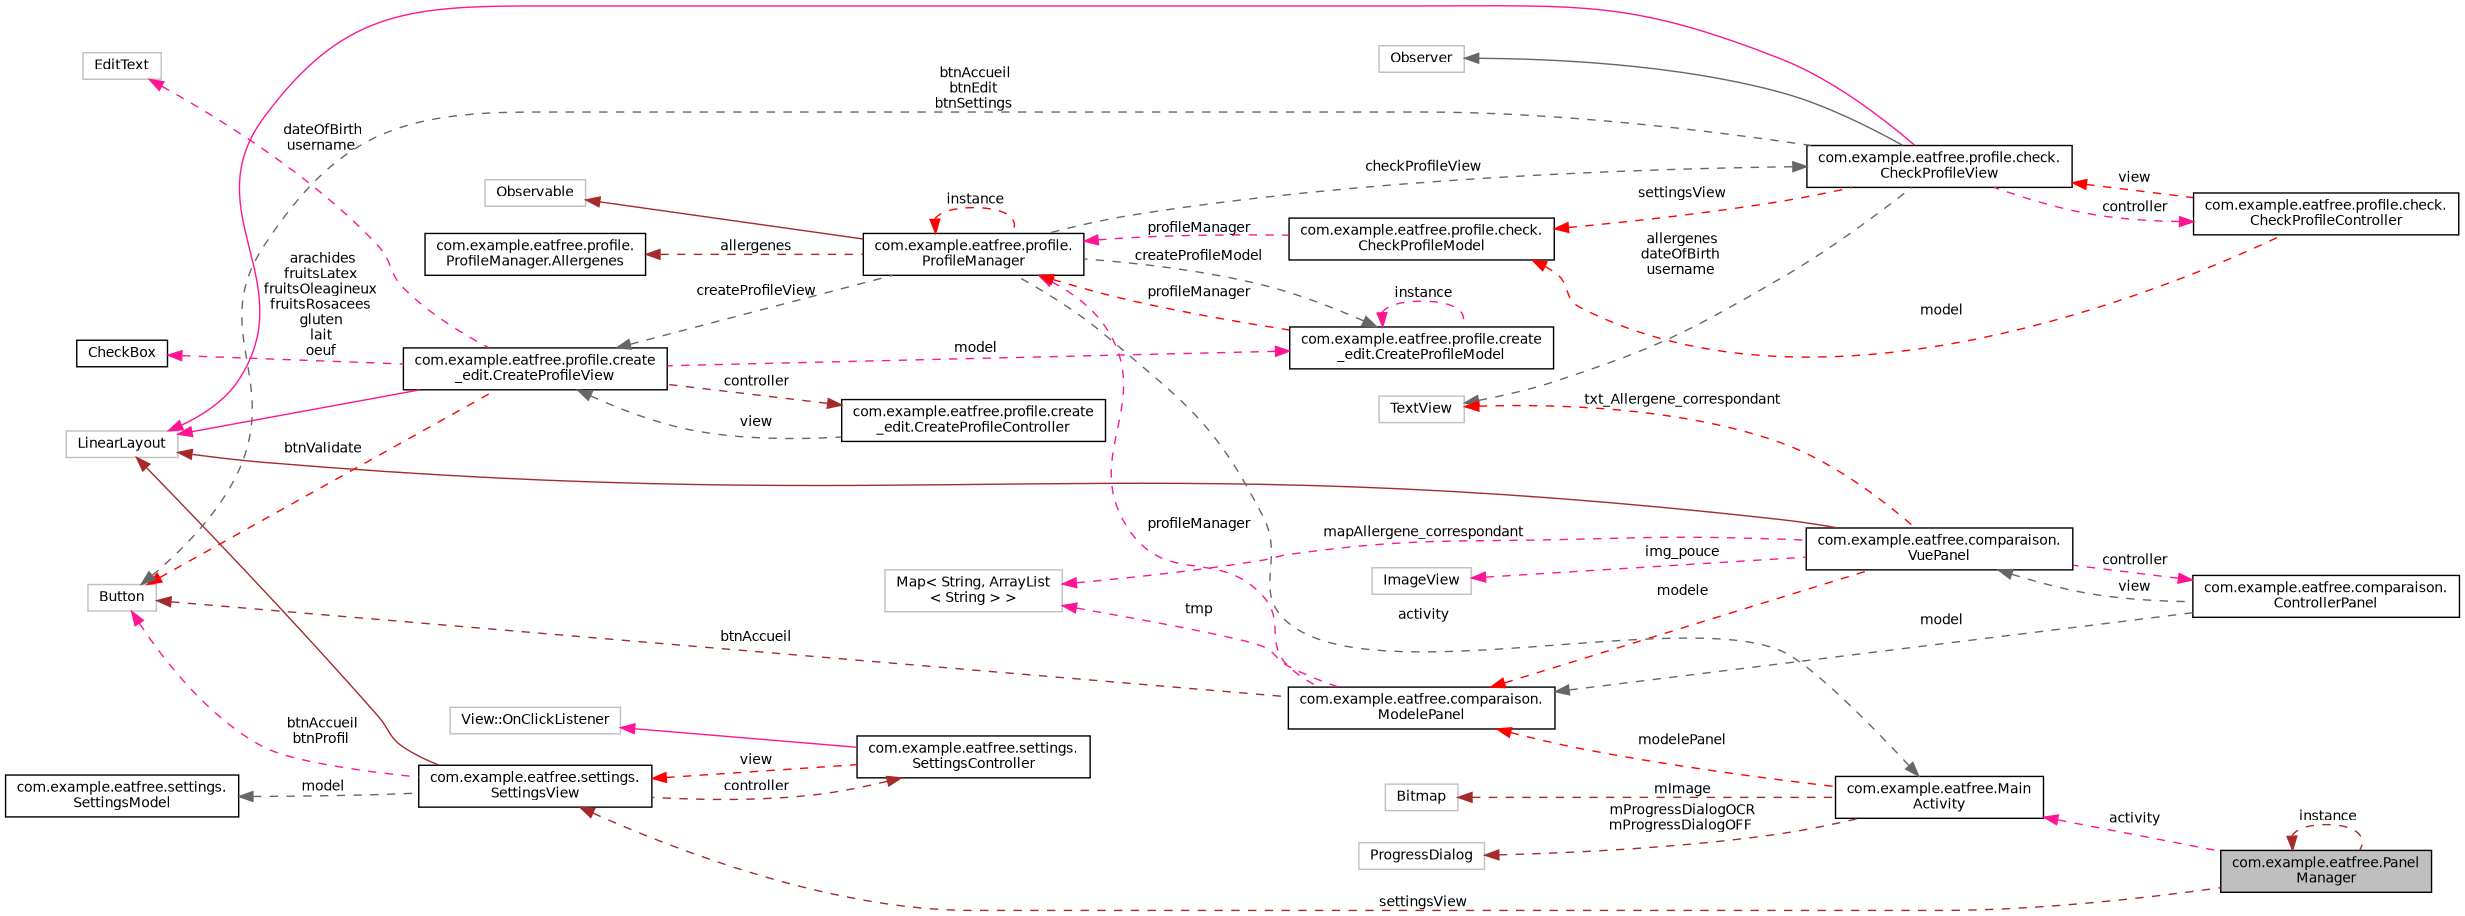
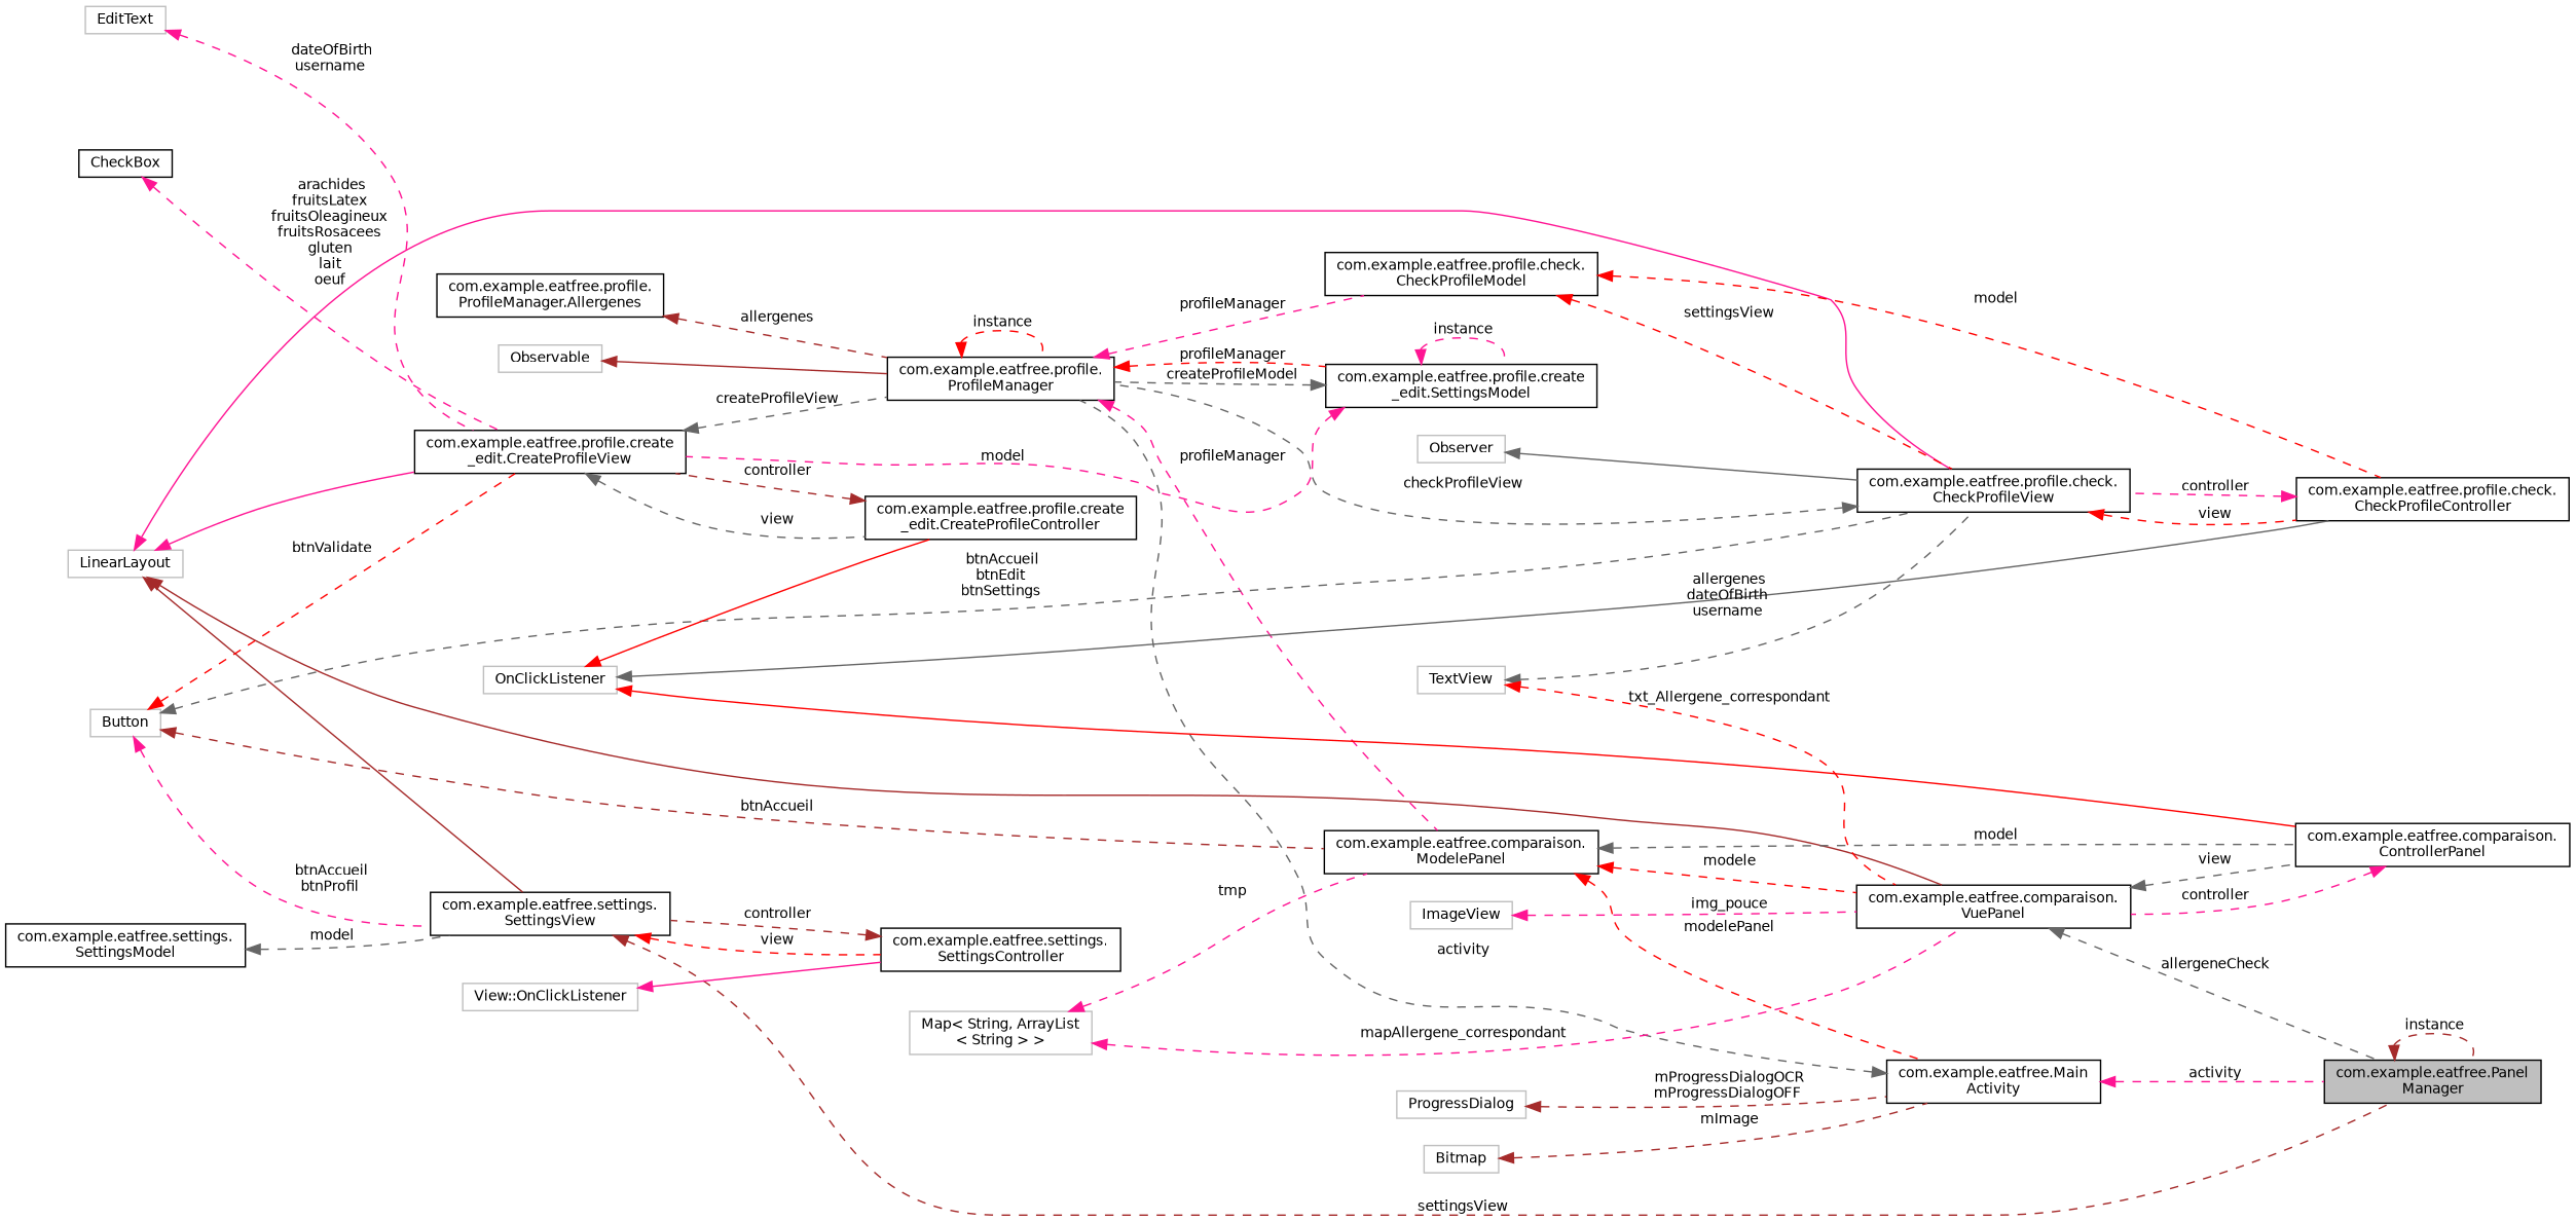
  digraph {
    rankdir=LR
    node [color=black fillcolor=white fontname=Helvetica fontsize=10 shape=record style=filled]
    edge [color=deeppink dir=back fontname=Helvetica fontsize=10 labelfontname=Helvetica labelfontsize=10 style=dashed]
    n1 [fillcolor=grey75 fontcolor=black height=0.2 label="com.example.eatfree.Panel\lManager" width=0.4]
    n2 [height=0.2 label="com.example.eatfree.settings.\lSettingsView" width=0.4]
    n3 [height=0.2 label="com.example.eatfree.settings.\lSettingsController" width=0.4]
    n4 [color=grey75 height=0.2 label=LinearLayout width=0.4]
    n5 [height=0.2 label="com.example.eatfree.profile.create\l_edit.CreateProfileView" width=0.4]
    n6 [height=0.2 label="com.example.eatfree.profile.check.\lCheckProfileView" width=0.4]
    n7 [height=0.2 label="com.example.eatfree.comparaison.\lVuePanel" width=0.4]
    n8 [height=0.2 label="com.example.eatfree.profile.\lProfileManager" width=0.4]
    n9 [height=0.2 label="com.example.eatfree.profile.create\l_edit.CreateProfileController" width=0.4]
    n10 [height=0.2 label="com.example.eatfree.profile.check.\lCheckProfileController" width=0.4]
    n11 [height=0.2 label="com.example.eatfree.comparaison.\lControllerPanel" width=0.4]
    n12 [height=0.2 label="com.example.eatfree.settings.\lSettingsModel" width=0.4]
    n13 [color=grey75 height=0.2 label=Button width=0.4]
    n14 [height=0.2 label="com.example.eatfree.comparaison.\lModelePanel" width=0.4]
    n15 [color=grey75 height=0.2 label="View::OnClickListener" width=0.4]
    n16 [height=0.2 label="com.example.eatfree.Main\lActivity" width=0.4]
-   n17 [height=0.2 label="com.example.eatfree.profile.create\l_edit.CreateProfileModel" width=0.4]
+   n17 [height=0.2 label="com.example.eatfree.profile.create\l_edit.SettingsModel" width=0.4]
    n18 [height=0.2 label="com.example.eatfree.profile.check.\lCheckProfileModel" width=0.4]
    n19 [color=grey75 height=0.2 label="Map\< String, ArrayList\l\< String \> \>" width=0.4]
    n20 [color=grey75 height=0.2 label=Observable width=0.4]
    n21 [height=0.2 label=CheckBox width=0.4]
    n22 [color=grey75 height=0.2 label=EditText width=0.4]
+   n23 [color=grey75 height=0.2 label=OnClickListener width=0.4]
    n24 [color=grey75 height=0.2 label=Observer width=0.4]
    n25 [color=grey75 height=0.2 label=TextView width=0.4]
    n26 [height=0.2 label="com.example.eatfree.profile.\lProfileManager.Allergenes" width=0.4]
    n27 [color=grey75 height=0.2 label=Bitmap width=0.4]
    n28 [color=grey75 height=0.2 label=ProgressDialog width=0.4]
    n29 [color=grey75 height=0.2 label=ImageView width=0.4]
    n1 -> n1 [color=brown label=" instance"]
    n2 -> n1 [color=brown label=" settingsView"]
    n2 -> n3 [color=red label=" view"]
    n3 -> n2 [color=brown label=" controller"]
    n4 -> n2 [color=brown style=solid]
    n4 -> n5 [style=solid]
    n4 -> n6 [style=solid]
    n4 -> n7 [color=brown style=solid]
    n5 -> n8 [color=gray40 label=" createProfileView"]
    n5 -> n9 [color=gray40 label=" view"]
    n6 -> n8 [color=gray40 label=" checkProfileView"]
    n6 -> n10 [color=red label=" view"]
+   n7 -> n1 [color=gray40 label=" allergeneCheck"]
    n7 -> n11 [color=gray40 label=" view"]
    n8 -> n8 [color=red label=" instance"]
    n8 -> n14 [label=" profileManager"]
    n8 -> n17 [color=red label=" profileManager"]
    n8 -> n18 [label=" profileManager"]
    n9 -> n5 [color=brown label=" controller"]
    n10 -> n6 [label=" controller"]
    n11 -> n7 [label=" controller"]
    n12 -> n2 [color=gray40 label=" model"]
    n13 -> n2 [label=" btnAccueil\nbtnProfil"]
    n13 -> n5 [color=red label=" btnValidate"]
    n13 -> n6 [color=gray40 label=" btnAccueil\nbtnEdit\nbtnSettings"]
    n13 -> n14 [color=brown label=" btnAccueil"]
    n14 -> n7 [color=red label=" modele"]
    n14 -> n11 [color=gray40 label=" model"]
    n14 -> n16 [color=red label=" modelePanel"]
    n15 -> n3 [style=solid]
    n16 -> n1 [label=" activity"]
    n16 -> n8 [color=gray40 label=" activity"]
    n17 -> n5 [label=" model"]
    n17 -> n8 [color=gray40 label=" createProfileModel"]
    n17 -> n17 [label=" instance"]
    n18 -> n6 [color=red label=" settingsView"]
    n18 -> n10 [color=red label=" model"]
    n19 -> n7 [label=" mapAllergene_correspondant"]
    n19 -> n14 [label=" tmp"]
    n20 -> n8 [color=brown style=solid]
    n21 -> n5 [label=" arachides\nfruitsLatex\nfruitsOleagineux\nfruitsRosacees\ngluten\nlait\noeuf"]
    n22 -> n5 [label=" dateOfBirth\nusername"]
+   n23 -> n9 [color=red style=solid]
+   n23 -> n10 [color=gray40 style=solid]
+   n23 -> n11 [color=red style=solid]
    n24 -> n6 [color=gray40 style=solid]
    n25 -> n6 [color=gray40 label=" allergenes\ndateOfBirth\nusername"]
    n25 -> n7 [color=red label=" txt_Allergene_correspondant"]
    n26 -> n8 [color=brown label=" allergenes"]
    n27 -> n16 [color=brown label=" mImage"]
    n28 -> n16 [color=brown label=" mProgressDialogOCR\nmProgressDialogOFF"]
    n29 -> n7 [label=" img_pouce"]
  }
